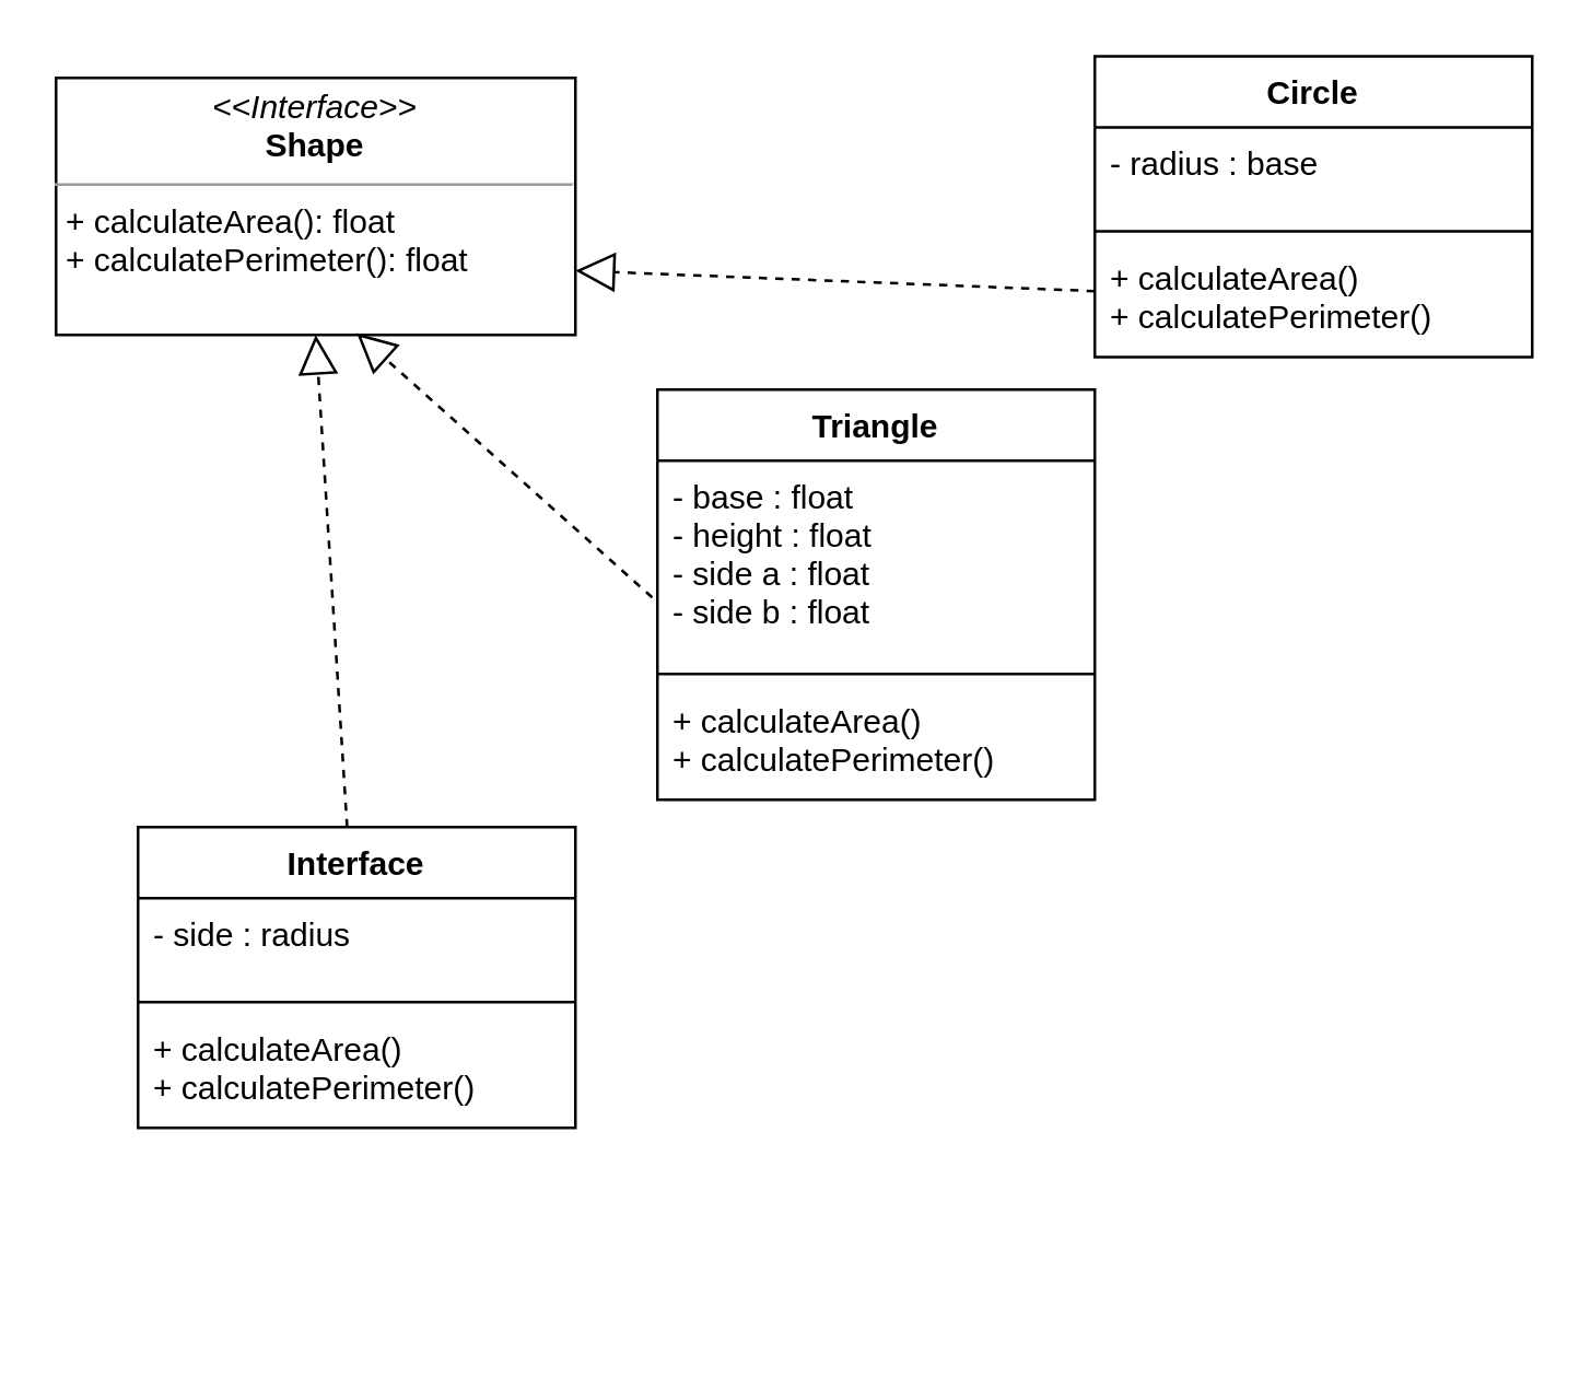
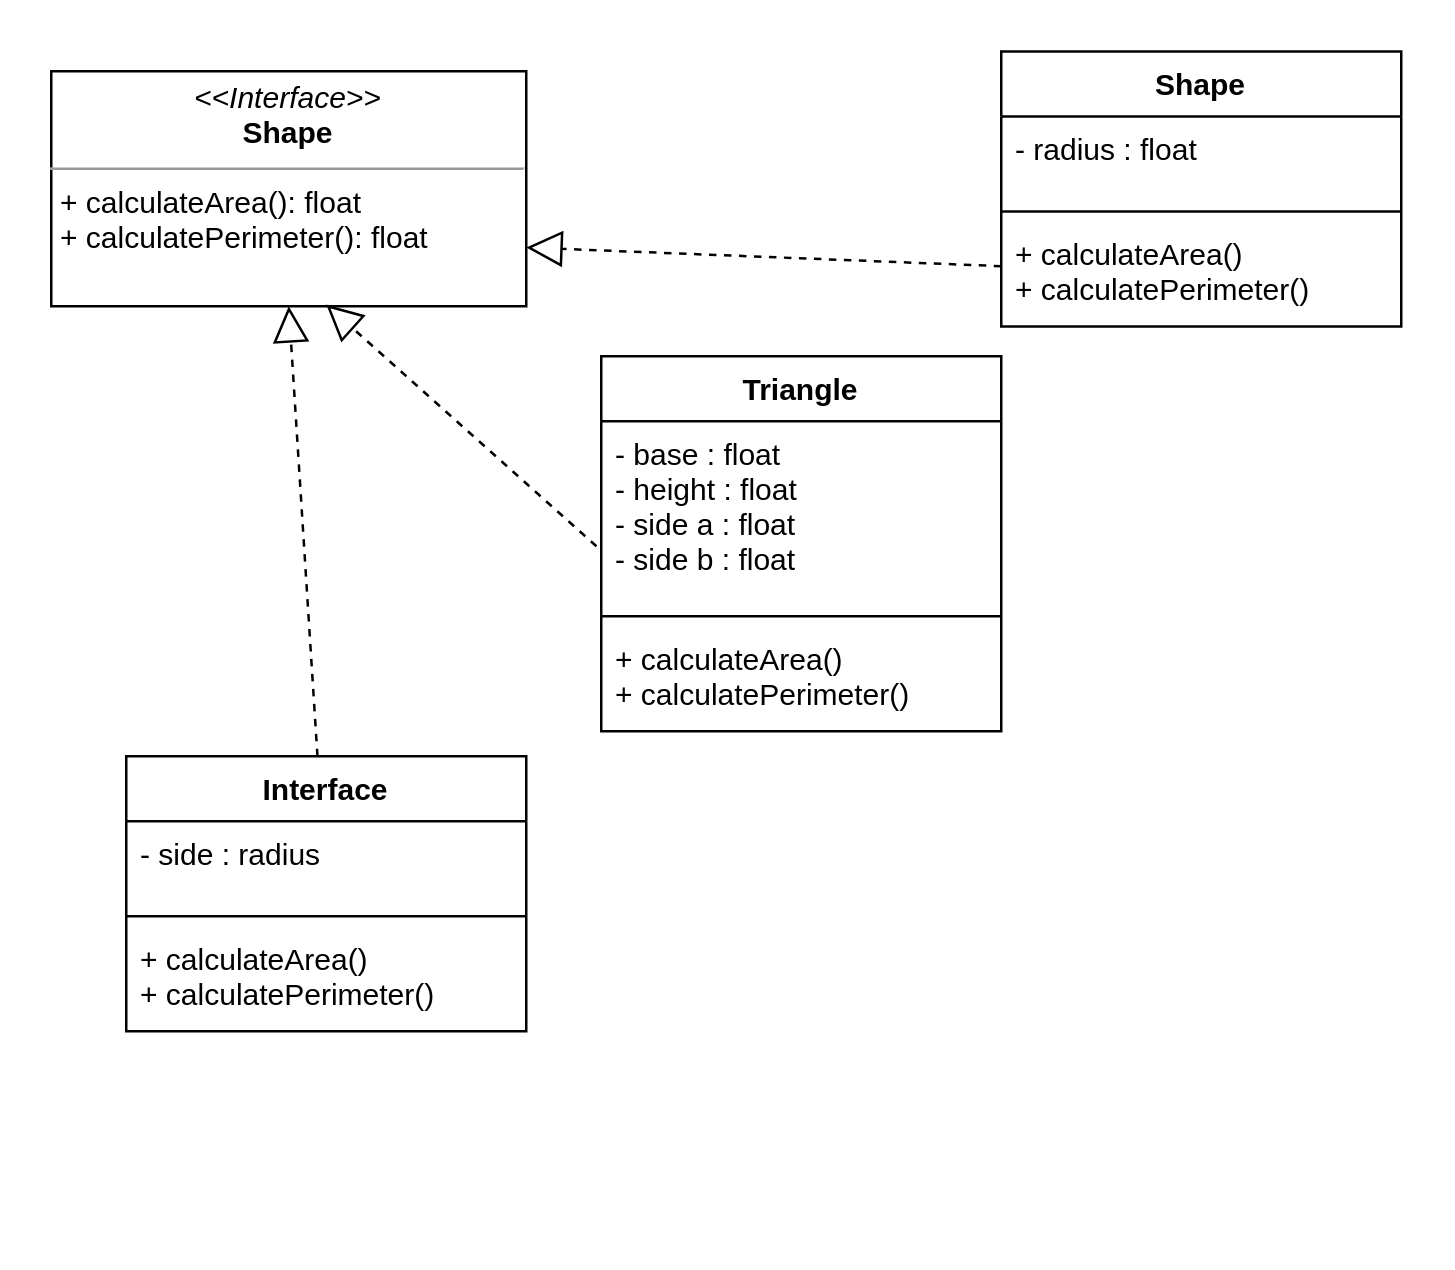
  <mxCell id="0" />
  <mxCell id="1" parent="0" />
  <mxCell id="2" value="Triangle" style="swimlane;fontStyle=1;align=center;verticalAlign=top;childLayout=stackLayout;horizontal=1;startSize=26;horizontalStack=0;resizeParent=1;resizeParentMax=0;resizeLast=0;collapsible=1;marginBottom=0;" vertex="1" parent="1"><mxGeometry x="240" y="142" width="160" height="150" as="geometry" /></mxCell>
  <mxCell id="3" value="- base : float&#10;- height : float&#10;- side a : float&#10;- side b : float&#10;" style="text;strokeColor=none;fillColor=none;align=left;verticalAlign=top;spacingLeft=4;spacingRight=4;overflow=hidden;rotatable=0;points=[[0,0.5],[1,0.5]];portConstraint=eastwest;" vertex="1" parent="2"><mxGeometry y="26" width="160" height="74" as="geometry" /></mxCell>
  <mxCell id="4" value="" style="line;strokeWidth=1;fillColor=none;align=left;verticalAlign=middle;spacingTop=-1;spacingLeft=3;spacingRight=3;rotatable=0;labelPosition=right;points=[];portConstraint=eastwest;" vertex="1" parent="2"><mxGeometry y="100" width="160" height="8" as="geometry" /></mxCell>
  <mxCell id="5" value="+ calculateArea()&#10;+ calculatePerimeter()&#10;" style="text;strokeColor=none;fillColor=none;align=left;verticalAlign=top;spacingLeft=4;spacingRight=4;overflow=hidden;rotatable=0;points=[[0,0.5],[1,0.5]];portConstraint=eastwest;" vertex="1" parent="2"><mxGeometry y="108" width="160" height="42" as="geometry" /></mxCell>
- <mxCell id="6" value="Circle" style="swimlane;fontStyle=1;align=center;verticalAlign=top;childLayout=stackLayout;horizontal=1;startSize=26;horizontalStack=0;resizeParent=1;resizeParentMax=0;resizeLast=0;collapsible=1;marginBottom=0;" vertex="1" parent="1"><mxGeometry x="400" y="20.119" width="160" height="110" as="geometry" /></mxCell>
- <mxCell id="7" value="- radius : base&#10;" style="text;strokeColor=none;fillColor=none;align=left;verticalAlign=top;spacingLeft=4;spacingRight=4;overflow=hidden;rotatable=0;points=[[0,0.5],[1,0.5]];portConstraint=eastwest;" vertex="1" parent="6"><mxGeometry y="26" width="160" height="34" as="geometry" /></mxCell>
+ <mxCell id="6" value="Shape" style="swimlane;fontStyle=1;align=center;verticalAlign=top;childLayout=stackLayout;horizontal=1;startSize=26;horizontalStack=0;resizeParent=1;resizeParentMax=0;resizeLast=0;collapsible=1;marginBottom=0;" vertex="1" parent="1"><mxGeometry x="400" y="20.119" width="160" height="110" as="geometry" /></mxCell>
+ <mxCell id="7" value="- radius : float&#10;" style="text;strokeColor=none;fillColor=none;align=left;verticalAlign=top;spacingLeft=4;spacingRight=4;overflow=hidden;rotatable=0;points=[[0,0.5],[1,0.5]];portConstraint=eastwest;" vertex="1" parent="6"><mxGeometry y="26" width="160" height="34" as="geometry" /></mxCell>
  <mxCell id="8" value="" style="line;strokeWidth=1;fillColor=none;align=left;verticalAlign=middle;spacingTop=-1;spacingLeft=3;spacingRight=3;rotatable=0;labelPosition=right;points=[];portConstraint=eastwest;" vertex="1" parent="6"><mxGeometry y="60" width="160" height="8" as="geometry" /></mxCell>
  <mxCell id="9" value="+ calculateArea()&#10;+ calculatePerimeter()&#10;" style="text;strokeColor=none;fillColor=none;align=left;verticalAlign=top;spacingLeft=4;spacingRight=4;overflow=hidden;rotatable=0;points=[[0,0.5],[1,0.5]];portConstraint=eastwest;" vertex="1" parent="6"><mxGeometry y="68" width="160" height="42" as="geometry" /></mxCell>
  <mxCell id="10" value="Interface" style="swimlane;fontStyle=1;align=center;verticalAlign=top;childLayout=stackLayout;horizontal=1;startSize=26;horizontalStack=0;resizeParent=1;resizeParentMax=0;resizeLast=0;collapsible=1;marginBottom=0;" vertex="1" parent="1"><mxGeometry x="50" y="302" width="160" height="110" as="geometry" /></mxCell>
  <mxCell id="11" value="- side : radius&#10;" style="text;strokeColor=none;fillColor=none;align=left;verticalAlign=top;spacingLeft=4;spacingRight=4;overflow=hidden;rotatable=0;points=[[0,0.5],[1,0.5]];portConstraint=eastwest;" vertex="1" parent="10"><mxGeometry y="26" width="160" height="34" as="geometry" /></mxCell>
  <mxCell id="12" value="" style="line;strokeWidth=1;fillColor=none;align=left;verticalAlign=middle;spacingTop=-1;spacingLeft=3;spacingRight=3;rotatable=0;labelPosition=right;points=[];portConstraint=eastwest;" vertex="1" parent="10"><mxGeometry y="60" width="160" height="8" as="geometry" /></mxCell>
  <mxCell id="13" value="+ calculateArea()&#10;+ calculatePerimeter()&#10;" style="text;strokeColor=none;fillColor=none;align=left;verticalAlign=top;spacingLeft=4;spacingRight=4;overflow=hidden;rotatable=0;points=[[0,0.5],[1,0.5]];portConstraint=eastwest;" vertex="1" parent="10"><mxGeometry y="68" width="160" height="42" as="geometry" /></mxCell>
  <mxCell id="14" value="" style="text;strokeColor=none;fillColor=none;align=left;verticalAlign=middle;spacingTop=-1;spacingLeft=4;spacingRight=4;rotatable=0;labelPosition=right;points=[];portConstraint=eastwest;" vertex="1" parent="1"><mxGeometry x="230" y="472" width="20" height="14" as="geometry" /></mxCell>
  <mxCell id="15" value="&lt;p style=&quot;margin: 0px ; margin-top: 4px ; text-align: center&quot;&gt;&lt;i&gt;&amp;lt;&amp;lt;Interface&amp;gt;&amp;gt;&lt;/i&gt;&lt;br&gt;&lt;b&gt;Shape&lt;/b&gt;&lt;/p&gt;&lt;hr size=&quot;1&quot;&gt;&lt;p style=&quot;margin: 0px ; margin-left: 4px&quot;&gt;&lt;span&gt;+ calculateArea(): float&lt;/span&gt;&lt;/p&gt;&lt;p style=&quot;margin: 0px ; margin-left: 4px&quot;&gt;&lt;span&gt;+ calculatePerimeter(): float&lt;/span&gt;&lt;/p&gt;" style="verticalAlign=top;align=left;overflow=fill;fontSize=12;fontFamily=Helvetica;html=1;" vertex="1" parent="1"><mxGeometry x="20" y="28" width="190" height="94" as="geometry" /></mxCell>
  <mxCell id="16" value="" style="endArrow=block;dashed=1;endFill=0;endSize=12;html=1;entryX=0.5;entryY=1;entryDx=0;entryDy=0;" edge="1" parent="1" source="10" target="15"><mxGeometry width="160" relative="1" as="geometry"><mxPoint x="40" y="172" as="sourcePoint" /><mxPoint x="200" y="172" as="targetPoint" /></mxGeometry></mxCell>
  <mxCell id="17" value="" style="endArrow=block;dashed=1;endFill=0;endSize=12;html=1;entryX=0.579;entryY=0.993;entryDx=0;entryDy=0;entryPerimeter=0;exitX=-0.012;exitY=0.676;exitDx=0;exitDy=0;exitPerimeter=0;" edge="1" parent="1" source="3" target="15"><mxGeometry width="160" relative="1" as="geometry"><mxPoint x="136.547" y="312" as="sourcePoint" /><mxPoint x="125.238" y="131.857" as="targetPoint" /></mxGeometry></mxCell>
  <mxCell id="18" value="" style="endArrow=block;dashed=1;endFill=0;endSize=12;html=1;entryX=1;entryY=0.75;entryDx=0;entryDy=0;" edge="1" parent="1" source="9" target="15"><mxGeometry width="160" relative="1" as="geometry"><mxPoint x="146.547" y="322" as="sourcePoint" /><mxPoint x="135.238" y="141.857" as="targetPoint" /></mxGeometry></mxCell>
